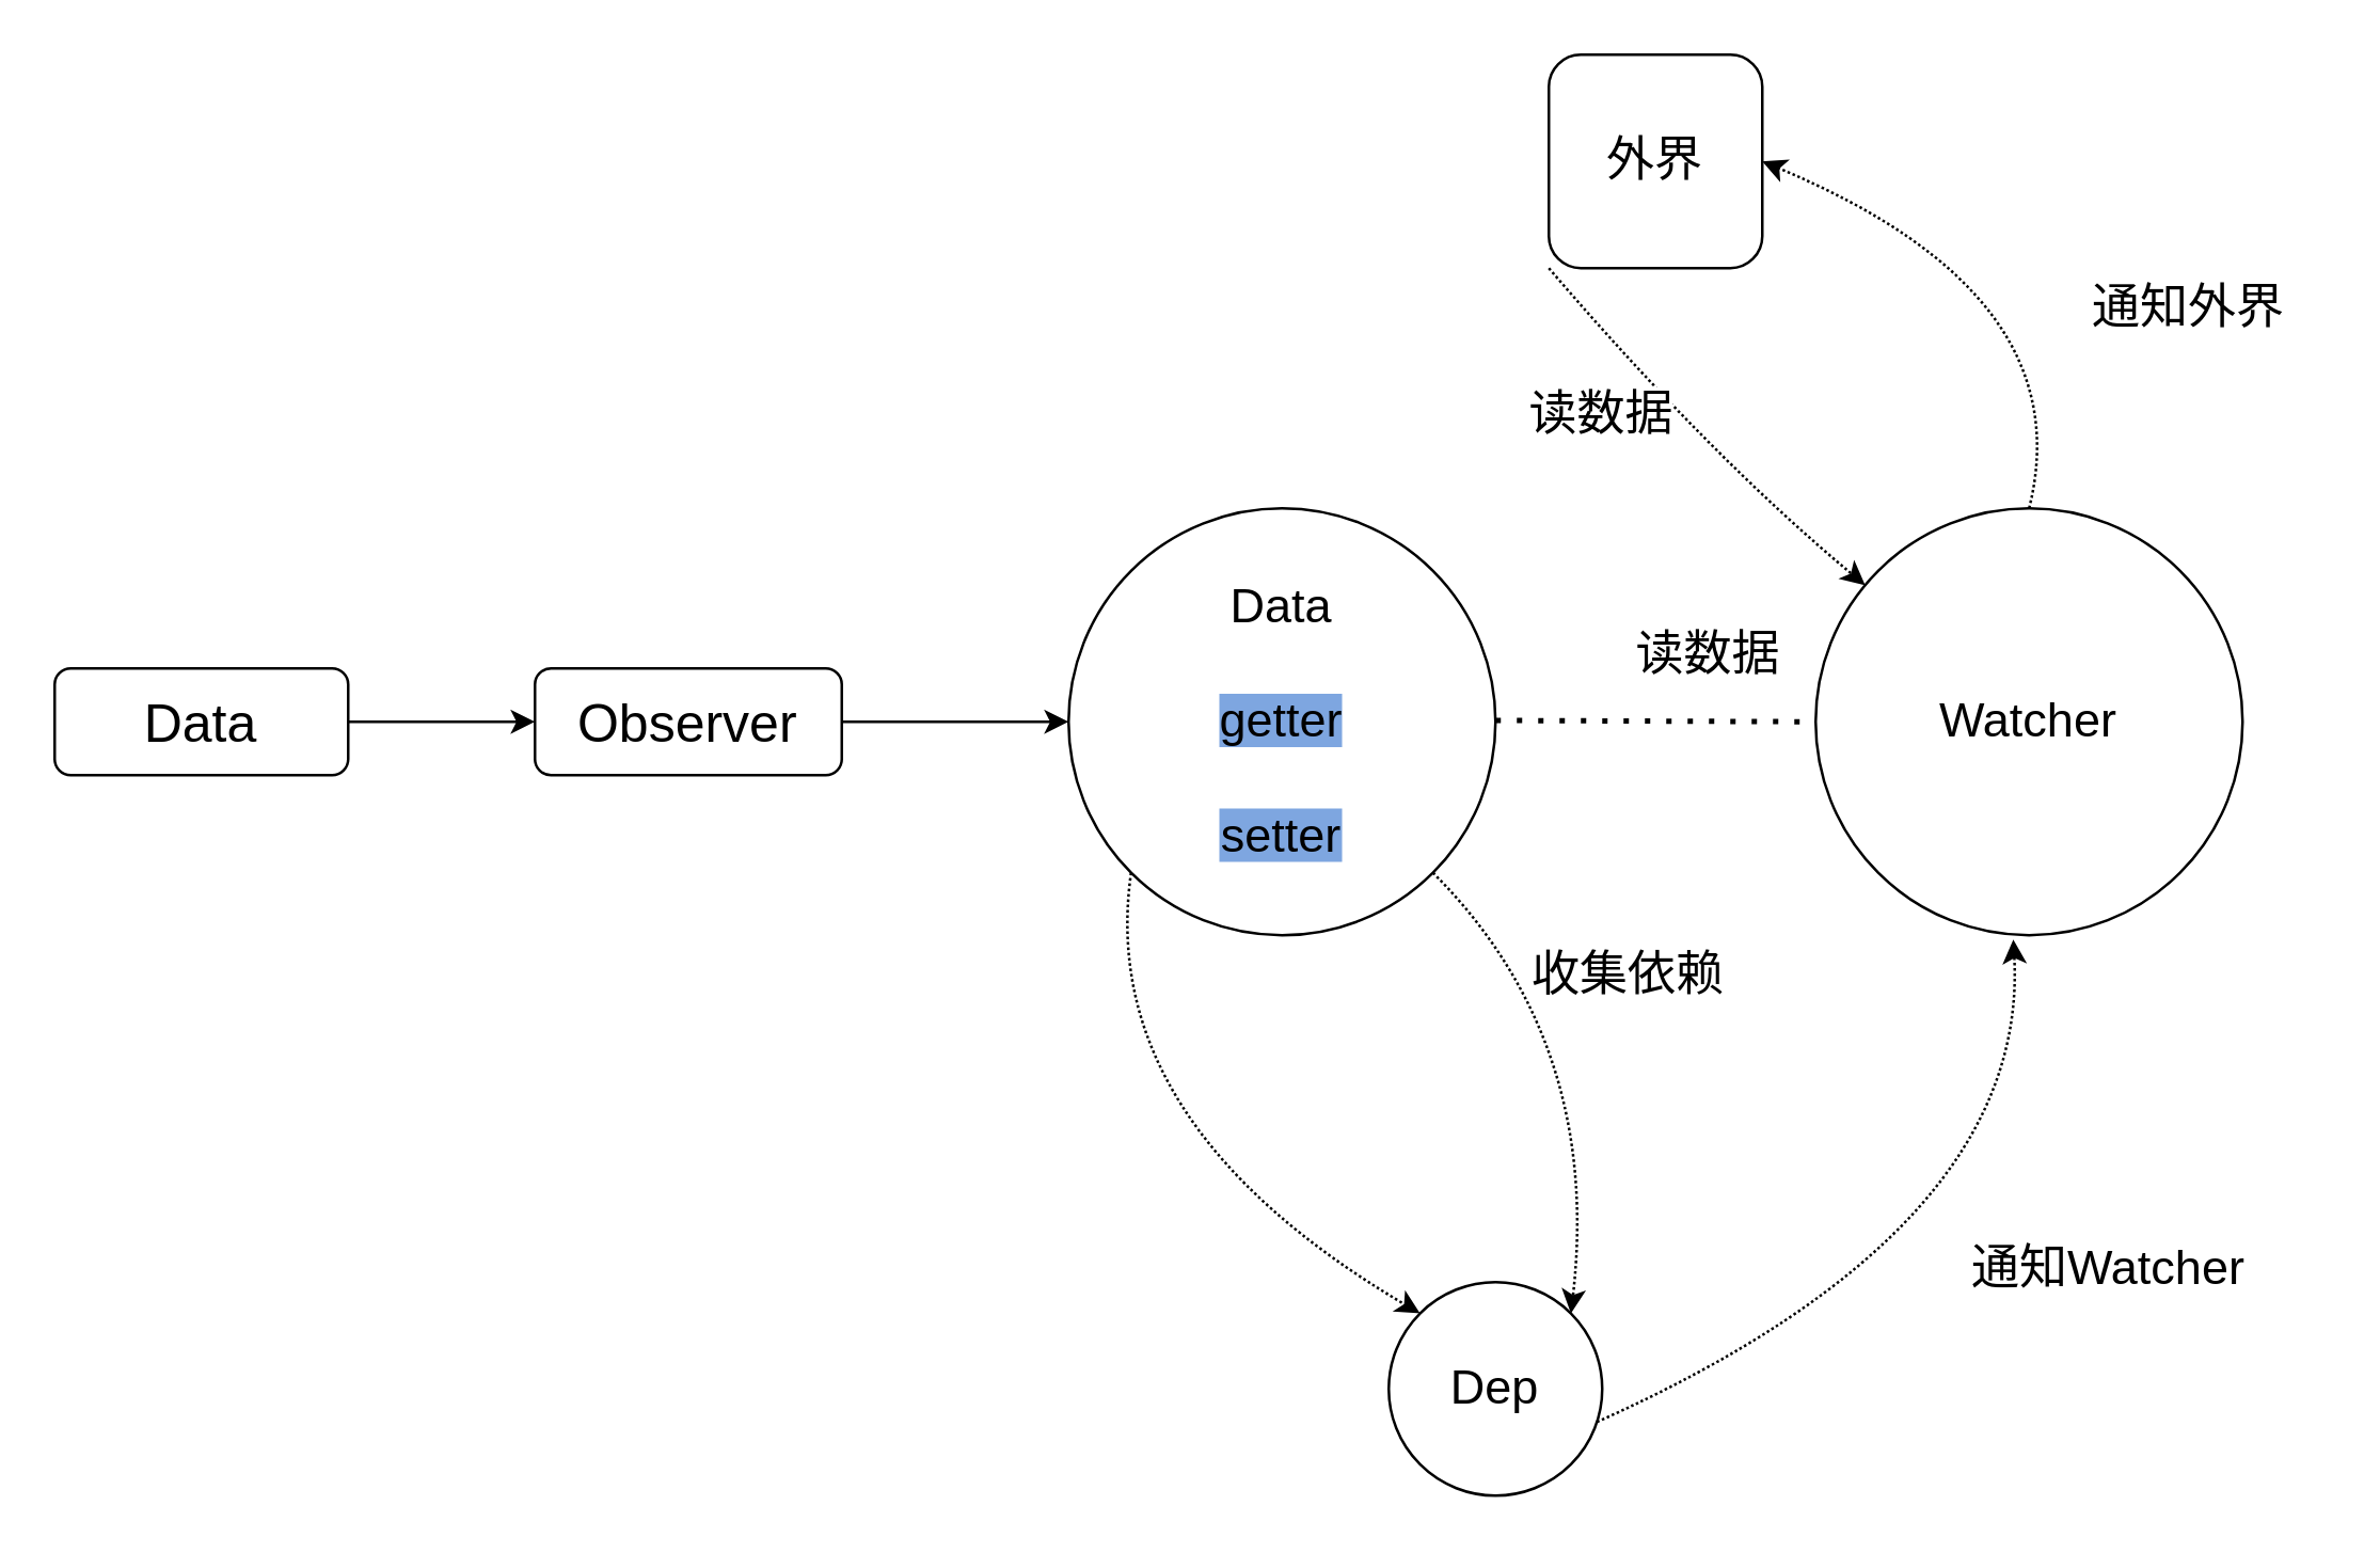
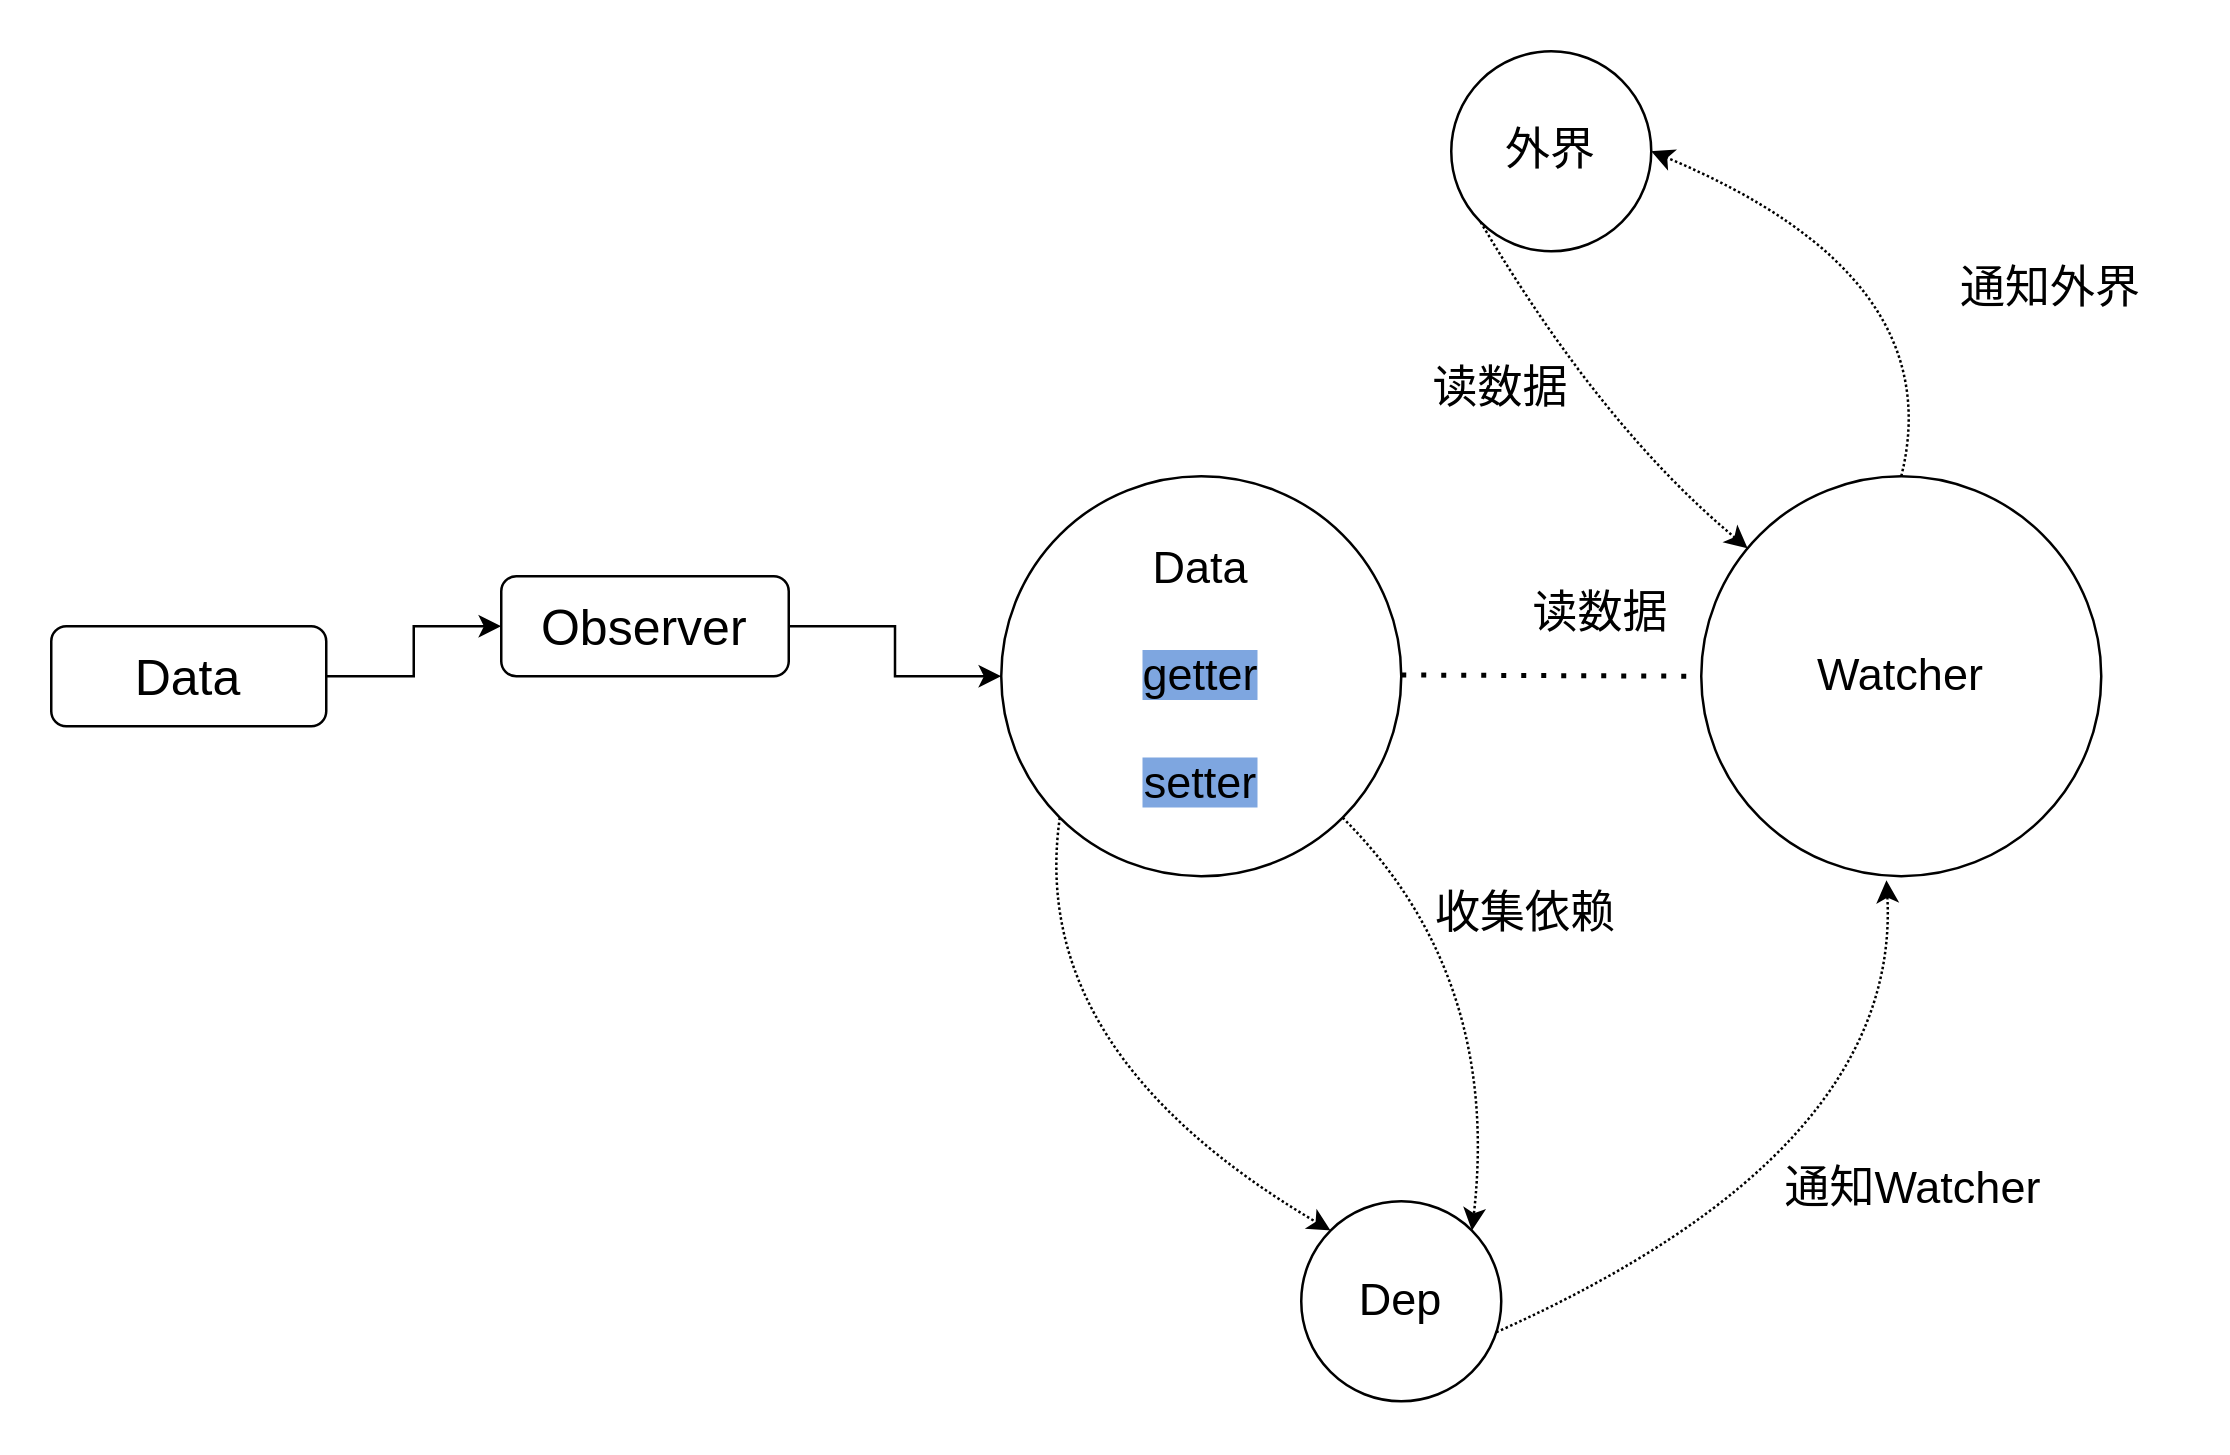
  <mxCell id="0" />
  <mxCell id="1" parent="0" />
  <mxCell id="2" value="" style="edgeStyle=orthogonalEdgeStyle;rounded=0;orthogonalLoop=1;jettySize=auto;html=1;fontSize=20;" edge="1" parent="1" source="3" target="5"><mxGeometry relative="1" as="geometry" /></mxCell>
  <mxCell id="3" value="&lt;font style=&quot;font-size: 20px&quot;&gt;Data&lt;/font&gt;" style="rounded=1;whiteSpace=wrap;html=1;" vertex="1" parent="1"><mxGeometry x="20" y="250" width="110" height="40" as="geometry" /></mxCell>
  <mxCell id="4" value="" style="edgeStyle=orthogonalEdgeStyle;rounded=0;orthogonalLoop=1;jettySize=auto;html=1;fontSize=18;" edge="1" parent="1" source="5" target="7"><mxGeometry relative="1" as="geometry" /></mxCell>
- <mxCell id="5" value="&lt;font style=&quot;font-size: 20px&quot;&gt;Observer&lt;/font&gt;" style="whiteSpace=wrap;html=1;rounded=1;" vertex="1" parent="1"><mxGeometry x="200" y="250" width="115" height="40" as="geometry" /></mxCell>
+ <mxCell id="5" value="&lt;font style=&quot;font-size: 20px&quot;&gt;Observer&lt;/font&gt;" style="whiteSpace=wrap;html=1;rounded=1;" vertex="1" parent="1"><mxGeometry x="200" y="230" width="115" height="40" as="geometry" /></mxCell>
  <mxCell id="6" value="Dep" style="ellipse;whiteSpace=wrap;html=1;aspect=fixed;labelBackgroundColor=#FFFFFF;fontSize=18;strokeColor=default;" vertex="1" parent="1"><mxGeometry x="520" y="480" width="80" height="80" as="geometry" /></mxCell>
  <mxCell id="7" value="Data&lt;br&gt;&lt;br&gt;&lt;span style=&quot;background-color: rgb(126 , 166 , 224)&quot;&gt;getter&lt;/span&gt;&lt;br&gt;&lt;br&gt;&lt;span style=&quot;background-color: rgb(126 , 166 , 224)&quot;&gt;setter&lt;/span&gt;" style="ellipse;whiteSpace=wrap;html=1;aspect=fixed;labelBackgroundColor=#FFFFFF;fontSize=18;strokeColor=default;" vertex="1" parent="1"><mxGeometry x="400" y="190" width="160" height="160" as="geometry" /></mxCell>
  <mxCell id="8" value="Watcher&lt;br&gt;" style="ellipse;whiteSpace=wrap;html=1;aspect=fixed;labelBackgroundColor=#FFFFFF;fontSize=18;strokeColor=default;" vertex="1" parent="1"><mxGeometry x="680" y="190" width="160" height="160" as="geometry" /></mxCell>
- <mxCell id="9" value="外界" style="whiteSpace=wrap;html=1;aspect=fixed;labelBackgroundColor=#FFFFFF;fontSize=18;strokeColor=default;rounded=1;" vertex="1" parent="1"><mxGeometry x="580" y="20" width="80" height="80" as="geometry" /></mxCell>
+ <mxCell id="9" value="外界" style="ellipse;whiteSpace=wrap;html=1;aspect=fixed;labelBackgroundColor=#FFFFFF;fontSize=18;strokeColor=default;" vertex="1" parent="1"><mxGeometry x="580" y="20" width="80" height="80" as="geometry" /></mxCell>
  <mxCell id="10" value="" style="endArrow=none;dashed=1;html=1;dashPattern=1 3;strokeWidth=2;rounded=0;fontSize=18;entryX=0;entryY=0.5;entryDx=0;entryDy=0;" edge="1" parent="1" target="8"><mxGeometry width="50" height="50" relative="1" as="geometry"><mxPoint x="560" y="269.5" as="sourcePoint" /><mxPoint x="650" y="269.5" as="targetPoint" /></mxGeometry></mxCell>
  <mxCell id="11" value="读数据" style="text;html=1;strokeColor=none;fillColor=none;align=center;verticalAlign=middle;whiteSpace=wrap;rounded=0;labelBackgroundColor=#FFFFFF;fontSize=18;" vertex="1" parent="1"><mxGeometry x="610" y="230" width="60" height="30" as="geometry" /></mxCell>
  <mxCell id="12" value="" style="endArrow=classic;html=1;dashed=1;dashPattern=1 1;fontSize=18;entryX=0;entryY=0;entryDx=0;entryDy=0;exitX=0;exitY=1;exitDx=0;exitDy=0;curved=1;" edge="1" parent="1" source="7" target="6"><mxGeometry width="50" height="50" relative="1" as="geometry"><mxPoint x="410" y="340" as="sourcePoint" /><mxPoint x="460" y="290" as="targetPoint" /><Array as="points"><mxPoint x="410" y="420" /></Array></mxGeometry></mxCell>
  <mxCell id="13" value="" style="endArrow=classic;html=1;dashed=1;dashPattern=1 1;fontSize=18;entryX=1;entryY=0;entryDx=0;entryDy=0;exitX=1;exitY=1;exitDx=0;exitDy=0;curved=1;" edge="1" parent="1" source="7" target="6"><mxGeometry width="50" height="50" relative="1" as="geometry"><mxPoint x="580" y="430" as="sourcePoint" /><mxPoint x="630" y="380" as="targetPoint" /><Array as="points"><mxPoint x="600" y="390" /></Array></mxGeometry></mxCell>
  <mxCell id="14" value="收集依赖" style="text;html=1;strokeColor=none;fillColor=none;align=center;verticalAlign=middle;whiteSpace=wrap;rounded=0;labelBackgroundColor=#FFFFFF;fontSize=18;" vertex="1" parent="1"><mxGeometry x="570" y="350" width="80" height="30" as="geometry" /></mxCell>
  <mxCell id="15" value="" style="endArrow=classic;html=1;dashed=1;dashPattern=1 1;fontSize=18;curved=1;exitX=0.975;exitY=0.655;exitDx=0;exitDy=0;exitPerimeter=0;entryX=0.463;entryY=1.01;entryDx=0;entryDy=0;entryPerimeter=0;" edge="1" parent="1" source="6" target="8"><mxGeometry width="50" height="50" relative="1" as="geometry"><mxPoint x="700" y="510" as="sourcePoint" /><mxPoint x="750" y="460" as="targetPoint" /><Array as="points"><mxPoint x="760" y="460" /></Array></mxGeometry></mxCell>
- <mxCell id="16" value="通知Watcher" style="text;html=1;strokeColor=none;fillColor=none;align=center;verticalAlign=middle;whiteSpace=wrap;rounded=0;labelBackgroundColor=#FFFFFF;fontSize=18;" vertex="1" parent="1"><mxGeometry x="730" y="460" width="120" height="30" as="geometry" /></mxCell>
+ <mxCell id="16" value="通知Watcher" style="text;html=1;strokeColor=none;fillColor=none;align=center;verticalAlign=middle;whiteSpace=wrap;rounded=0;labelBackgroundColor=#FFFFFF;fontSize=18;" vertex="1" parent="1"><mxGeometry x="705" y="460" width="120" height="30" as="geometry" /></mxCell>
  <mxCell id="17" value="" style="endArrow=classic;html=1;dashed=1;dashPattern=1 1;fontSize=18;curved=1;exitX=0;exitY=1;exitDx=0;exitDy=0;" edge="1" parent="1" source="9" target="8"><mxGeometry width="50" height="50" relative="1" as="geometry"><mxPoint x="650" y="180" as="sourcePoint" /><mxPoint x="700" y="130" as="targetPoint" /><Array as="points"><mxPoint x="640" y="170" /></Array></mxGeometry></mxCell>
  <mxCell id="18" value="读数据" style="text;html=1;strokeColor=none;fillColor=none;align=center;verticalAlign=middle;whiteSpace=wrap;rounded=0;labelBackgroundColor=#FFFFFF;fontSize=18;" vertex="1" parent="1"><mxGeometry x="570" y="140" width="60" height="30" as="geometry" /></mxCell>
  <mxCell id="19" value="" style="endArrow=classic;html=1;dashed=1;dashPattern=1 1;fontSize=18;curved=1;entryX=1;entryY=0.5;entryDx=0;entryDy=0;exitX=0.5;exitY=0;exitDx=0;exitDy=0;" edge="1" parent="1" source="8" target="9"><mxGeometry width="50" height="50" relative="1" as="geometry"><mxPoint x="690" y="130" as="sourcePoint" /><mxPoint x="740" y="80" as="targetPoint" /><Array as="points"><mxPoint x="780" y="110" /></Array></mxGeometry></mxCell>
  <mxCell id="20" value="通知外界" style="text;html=1;strokeColor=none;fillColor=none;align=center;verticalAlign=middle;whiteSpace=wrap;rounded=0;labelBackgroundColor=#FFFFFF;fontSize=18;" vertex="1" parent="1"><mxGeometry x="770" y="100" width="100" height="30" as="geometry" /></mxCell>
